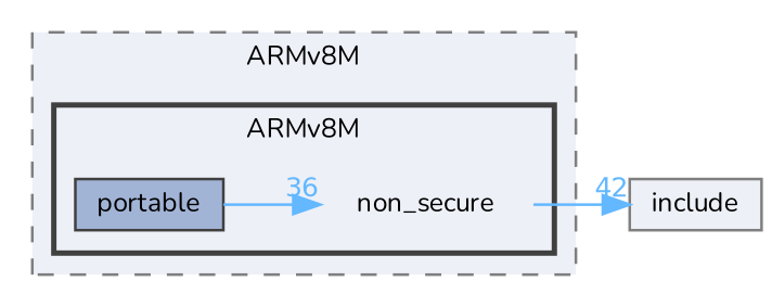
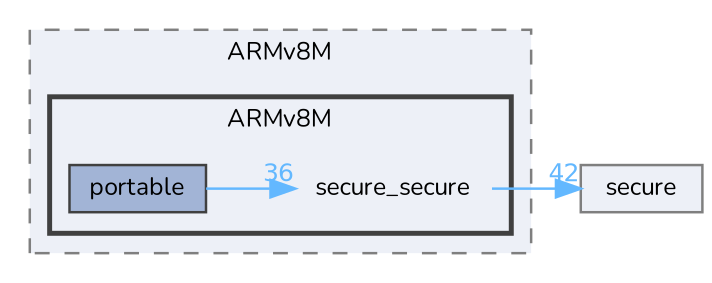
  digraph {
    compound=true
    fontname=Nunito
    rankdir=LR
    node [fontname=Nunito fontsize=10 shape=box style=filled]
    edge [color=steelblue1 fontcolor=steelblue1 fontname=Nunito fontsize=10 labeldistance=1.5 labelfontname=Helvetica labelfontsize=10]
-   n1 [height=0.2 label=non_secure shape=plaintext width=0.4 style=""]
+   n1 [height=0.2 label=secure_secure shape=plaintext width=0.4 style=""]
    n2 [color=grey25 fillcolor="#a2b4d6" height=0.2 label=portable width=0.4]
-   n3 [color=grey50 fillcolor="#edf0f7" height=0.2 label=include width=0.4]
+   n3 [color=grey50 fillcolor="#edf0f7" height=0.2 label=secure width=0.4]
    subgraph cluster_1 {
      bgcolor="#edf0f7"
      fontsize=10
      label=ARMv8M
      pencolor=grey50
      style="filled,dashed"
      subgraph cluster_2 {
        bgcolor="#edf0f7"
        fontsize=10
        label=ARMv8M
        pencolor=grey25
        style="filled,bold"
        n1
        n2
      }
    }
    n1 -> n3 [headlabel=42]
    n2 -> n1 [headlabel=36]
  }
